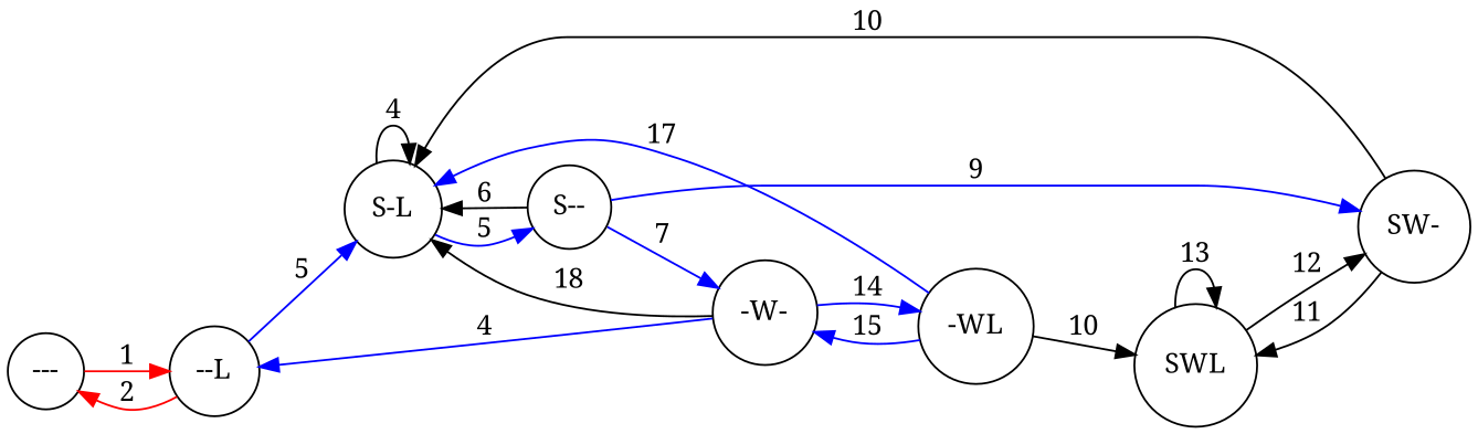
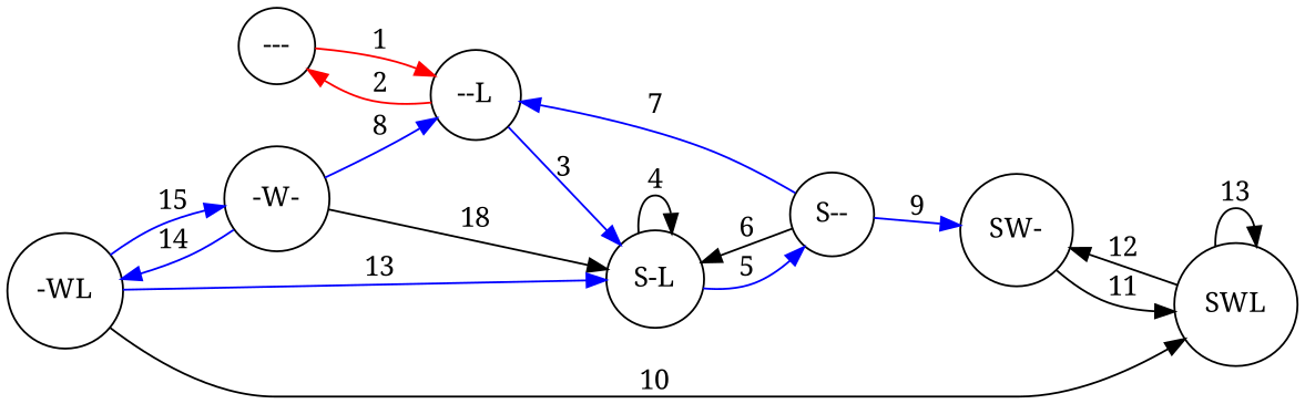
  graph {
    fontname="Noto Serif"
    rankdir=LR
    node [fontname="Noto Serif" shape=circle]
    edge [dir=forward fontname="Noto Serif"]
    n1 [label="---"]
    n2 [label="--L"]
    n3 [label="S-L"]
    n4 [label="S--"]
    n5 [label="SW-"]
    n6 [label=SWL]
    n7 [label="-W-"]
    n8 [label="-WL"]
    n1 -- n2 [color=red label=1]
    n2 -- n1 [color=red label=2]
-   n2 -- n3 [color=blue label=5]
+   n2 -- n3 [color=blue label=3]
    n3 -- n3 [label=4]
    n3 -- n4 [color=blue label=5]
    n4 -- n3 [label=6]
    n4 -- n5 [color=blue label=9]
-   n4 -- n7 [color=blue label=7]
-   n5 -- n3 [label=10]
+   n4 -- n2 [color=blue label=7]
    n5 -- n6 [label=11]
    n6 -- n5 [label=12]
    n6 -- n6 [label=13]
-   n7 -- n2 [color=blue label=4]
+   n7 -- n2 [color=blue label=8]
    n7 -- n3 [label=18]
    n7 -- n8 [color=blue label=14]
-   n8 -- n3 [color=blue label=17]
+   n8 -- n3 [color=blue label=13]
    n8 -- n6 [label=10]
    n8 -- n7 [color=blue label=15]
  }
